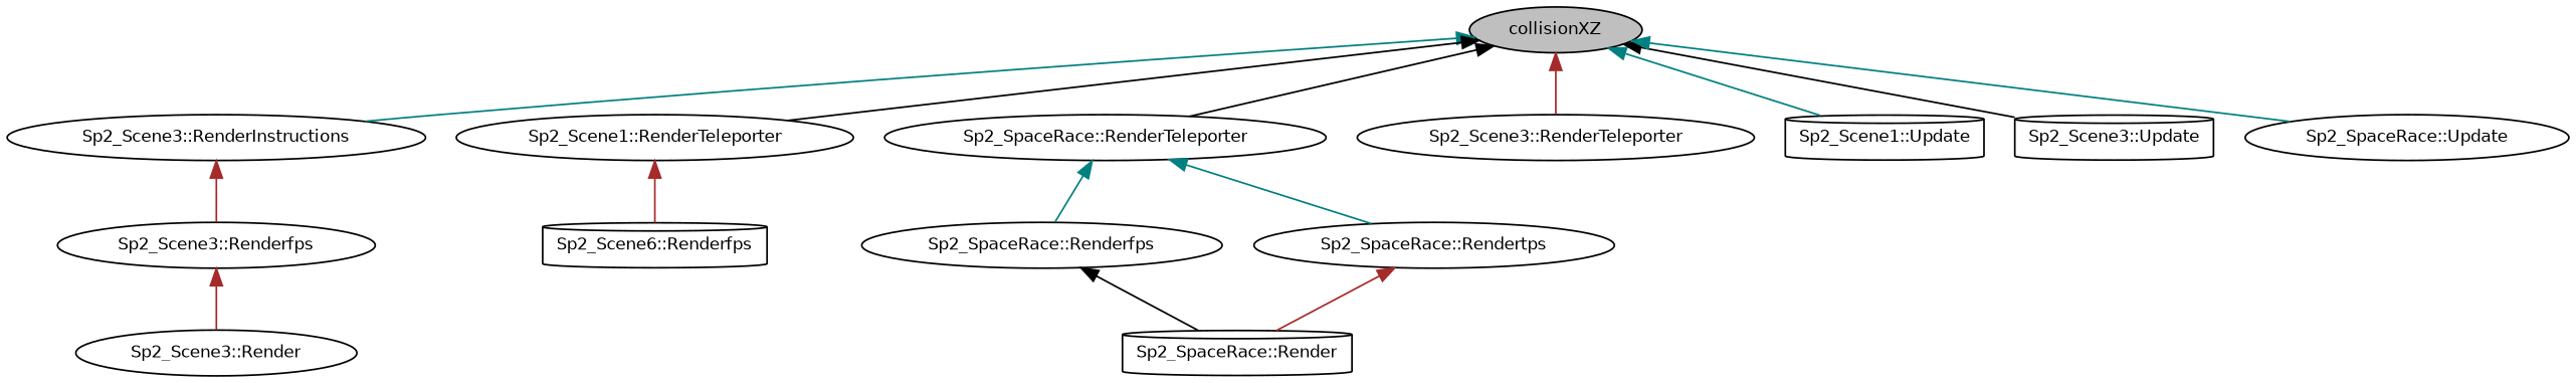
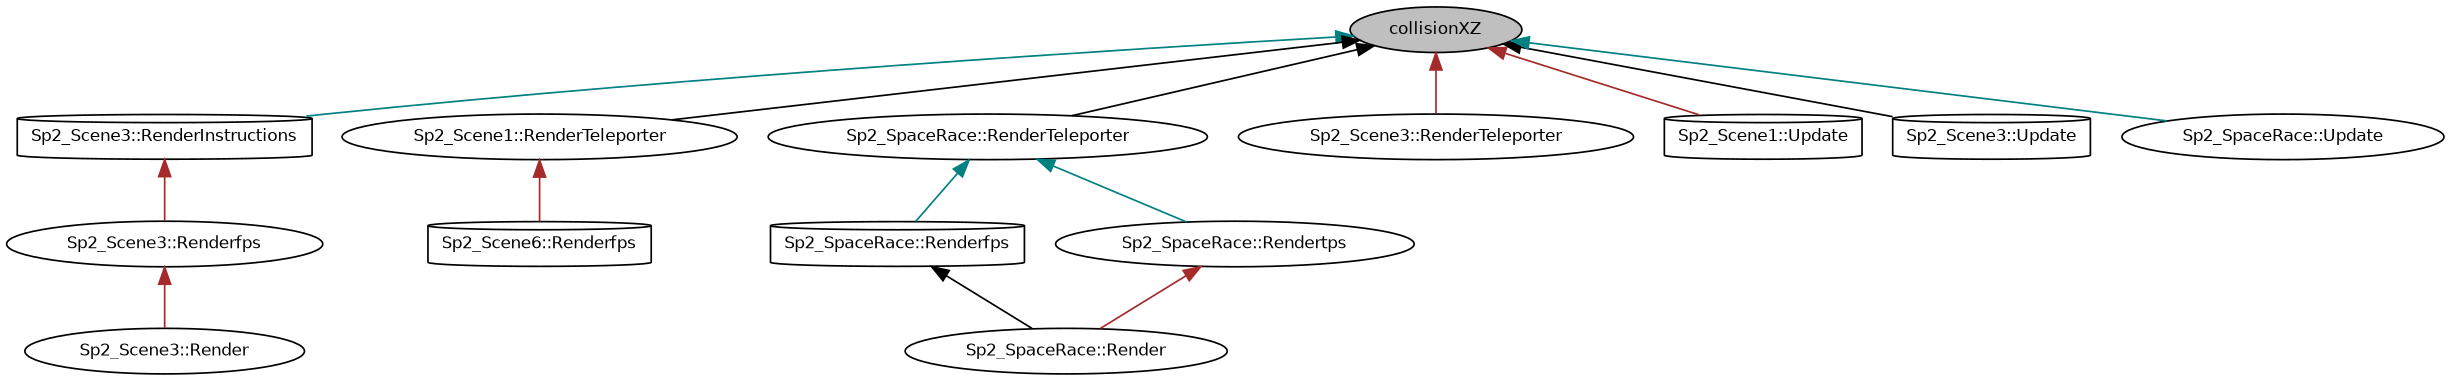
  digraph {
    rankdir=TB
    node [color=black fontname=Helvetica fontsize=10 shape=ellipse]
    edge [color=brown dir=back fontname=Helvetica fontsize=10 labelfontname=Helvetica labelfontsize=10 style=solid]
    n1 [fillcolor=grey75 fontcolor=black height=0.2 label=collisionXZ style=filled width=0.4]
-   n2 [height=0.2 label="Sp2_Scene3::RenderInstructions" width=0.4]
+   n2 [height=0.2 label="Sp2_Scene3::RenderInstructions" shape=cylinder width=0.4]
    n3 [height=0.2 label="Sp2_Scene1::RenderTeleporter" width=0.4]
    n4 [height=0.2 label="Sp2_SpaceRace::RenderTeleporter" width=0.4]
    n5 [height=0.2 label="Sp2_Scene3::RenderTeleporter" width=0.4]
    n6 [height=0.2 label="Sp2_Scene1::Update" shape=cylinder width=0.4]
    n7 [height=0.2 label="Sp2_Scene3::Update" shape=cylinder width=0.4]
    n8 [height=0.2 label="Sp2_SpaceRace::Update" width=0.4]
    n9 [height=0.2 label="Sp2_Scene3::Renderfps" width=0.4]
    n10 [height=0.2 label="Sp2_Scene6::Renderfps" shape=cylinder width=0.4]
-   n11 [height=0.2 label="Sp2_SpaceRace::Renderfps" width=0.4]
+   n11 [height=0.2 label="Sp2_SpaceRace::Renderfps" shape=cylinder width=0.4]
    n12 [height=0.2 label="Sp2_SpaceRace::Rendertps" width=0.4]
    n13 [height=0.2 label="Sp2_Scene3::Render" width=0.4]
-   n14 [height=0.2 label="Sp2_SpaceRace::Render" shape=cylinder width=0.4]
+   n14 [height=0.2 label="Sp2_SpaceRace::Render" width=0.4]
    n1 -> n2 [color=teal]
    n1 -> n3 [color=black]
    n1 -> n4 [color=black]
    n1 -> n5
-   n1 -> n6 [color=teal]
+   n1 -> n6
    n1 -> n7 [color=black]
    n1 -> n8 [color=teal]
    n2 -> n9
    n3 -> n10
    n4 -> n11 [color=teal]
    n4 -> n12 [color=teal]
    n9 -> n13
    n11 -> n14 [color=black]
    n12 -> n14
  }
